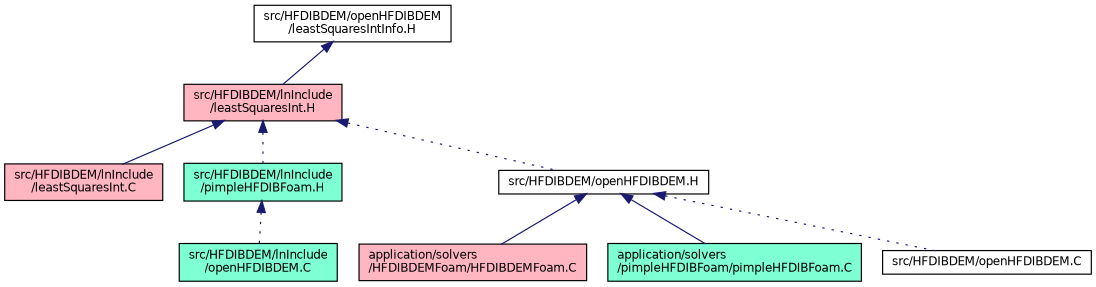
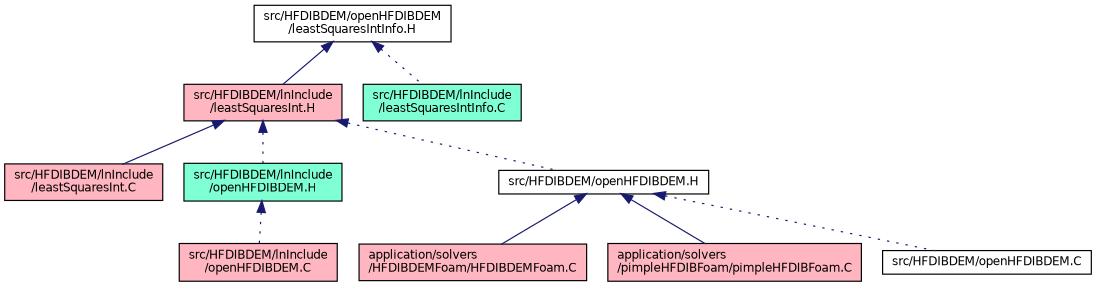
  digraph {
    node [color=black fillcolor=lightpink fontname=Helvetica fontsize=10 shape=record style=filled]
    edge [color=midnightblue dir=back fontname=Helvetica fontsize=10 labelfontname=Helvetica labelfontsize=10 style=dotted]
    n1 [fillcolor=white fontcolor=black height=0.2 label="src/HFDIBDEM/openHFDIBDEM\l/leastSquaresIntInfo.H" width=0.4]
    n2 [height=0.2 label="src/HFDIBDEM/lnInclude\l/leastSquaresInt.H" width=0.4]
+   n3 [fillcolor=aquamarine height=0.2 label="src/HFDIBDEM/lnInclude\l/leastSquaresIntInfo.C" width=0.4]
    n4 [height=0.2 label="src/HFDIBDEM/lnInclude\l/leastSquaresInt.C" width=0.4]
-   n5 [fillcolor=aquamarine height=0.2 label="src/HFDIBDEM/lnInclude\l/pimpleHFDIBFoam.H" width=0.4]
+   n5 [fillcolor=aquamarine height=0.2 label="src/HFDIBDEM/lnInclude\l/openHFDIBDEM.H" width=0.4]
    n6 [fillcolor=white height=0.2 label="src/HFDIBDEM/openHFDIBDEM.H" width=0.4]
-   n7 [fillcolor=aquamarine height=0.2 label="src/HFDIBDEM/lnInclude\l/openHFDIBDEM.C" width=0.4]
+   n7 [height=0.2 label="src/HFDIBDEM/lnInclude\l/openHFDIBDEM.C" width=0.4]
    n8 [height=0.2 label="application/solvers\l/HFDIBDEMFoam/HFDIBDEMFoam.C" width=0.4]
-   n9 [fillcolor=aquamarine height=0.2 label="application/solvers\l/pimpleHFDIBFoam/pimpleHFDIBFoam.C" width=0.4]
+   n9 [height=0.2 label="application/solvers\l/pimpleHFDIBFoam/pimpleHFDIBFoam.C" width=0.4]
    n10 [fillcolor=white height=0.2 label="src/HFDIBDEM/openHFDIBDEM.C" width=0.4]
    n1 -> n2 [style=solid]
+   n1 -> n3
    n2 -> n4 [style=solid]
    n2 -> n5
    n2 -> n6
    n5 -> n7
    n6 -> n8 [style=solid]
    n6 -> n9 [style=solid]
    n6 -> n10
  }
